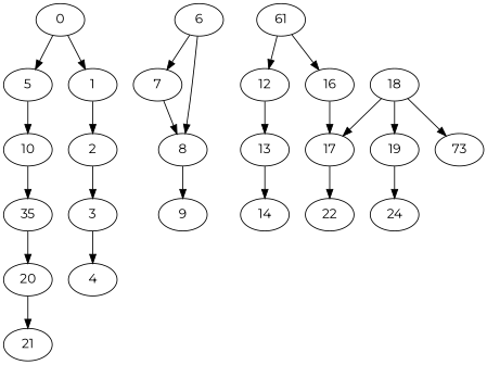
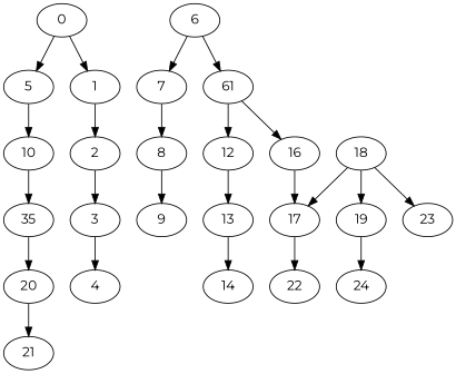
  digraph {
    fontname=Montserrat
    node [fontname=Montserrat]
    edge [Label=2 fontname=Montserrat]
    0
    5
    1
    10
    2
    6
    7
    n8 [label=61]
    n9 [label=35]
    3
    4
    8
    12
    16
    20
    9
    13
    17
    21
    14
    22
    18
    19
-   23 [label=73]
+   23
    24
    0 -> 5
    0 -> 1 [Label=4]
    5 -> 10 [Label=4]
    1 -> 2 [Label=6]
    10 -> n9 [Label=9]
    2 -> 3 [Label=9]
    6 -> 7 [Label=5]
-   6 -> 8 [Label=6]
+   6 -> n8 [Label=6]
    7 -> 8
    n8 -> 12 [Label=5]
    n8 -> 16 [Label=3]
    n9 -> 20 [Label=9]
    3 -> 4
    8 -> 9 [Label=8]
    12 -> 13 [Label=5]
    16 -> 17
    20 -> 21 [Label=1]
    13 -> 14 [Label=7]
    17 -> 22
    18 -> 17
    18 -> 19 [Label=6]
    18 -> 23
    19 -> 24 [Label=5]
  }
